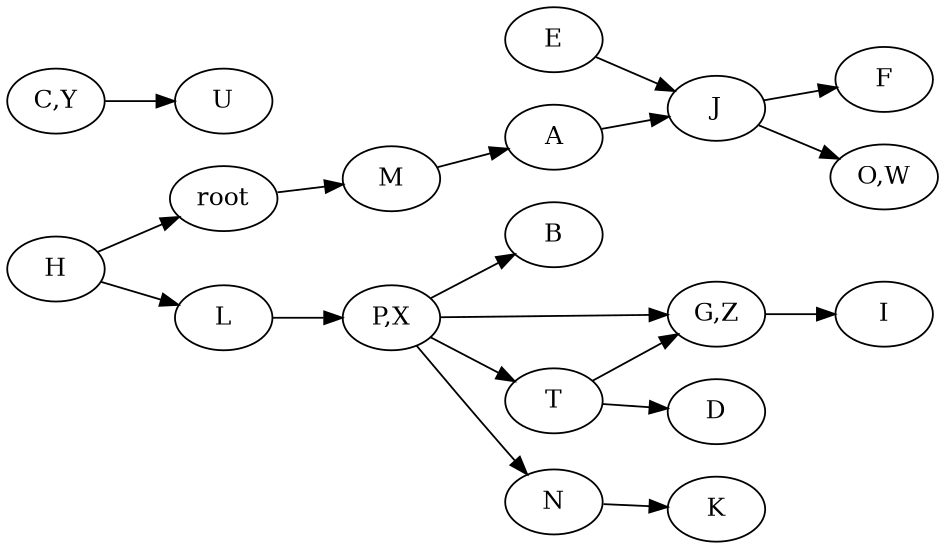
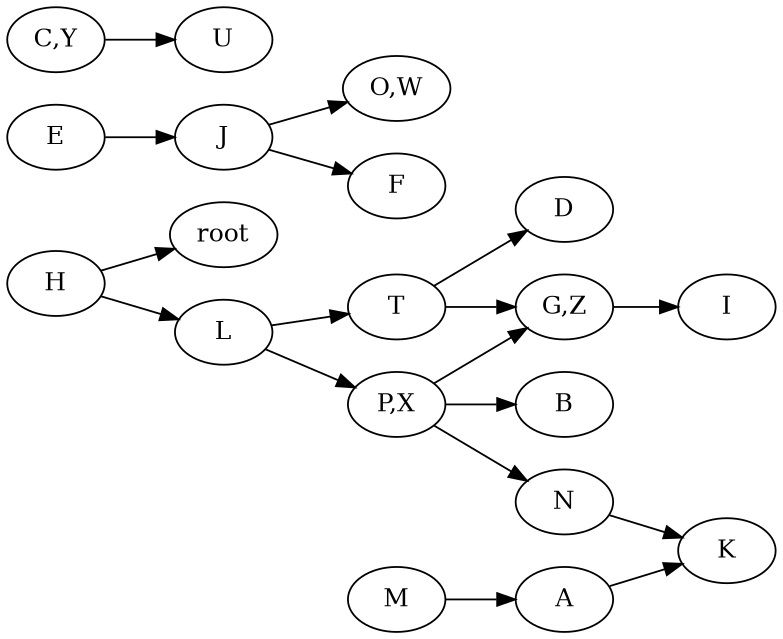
  strict digraph {
    rankdir=LR
    n1 [label=root]
    n2 [label=M]
    n3 [label=H]
    n4 [label=L]
    n5 [label=A]
    n6 [label="P,X"]
    n7 [label=T]
    n8 [label=J]
    n9 [label=N]
    n10 [label=B]
    n11 [label="G,Z"]
    n12 [label=D]
    n13 [label="O,W"]
    n14 [label=F]
    n15 [label=K]
    n16 [label="C,Y"]
    n17 [label=U]
    n18 [label=I]
    n19 [label=E]
-   n1 -> n2
    n2 -> n5
    n3 -> n1
    n3 -> n4
    n4 -> n6
-   n6 -> n7
-   n5 -> n8
+   n4 -> n7
+   n5 -> n15
    n6 -> n9
    n6 -> n10
    n6 -> n11
    n7 -> n11
    n7 -> n12
    n8 -> n13
    n8 -> n14
    n9 -> n15
    n11 -> n18
    n16 -> n17
    n19 -> n8
  }
